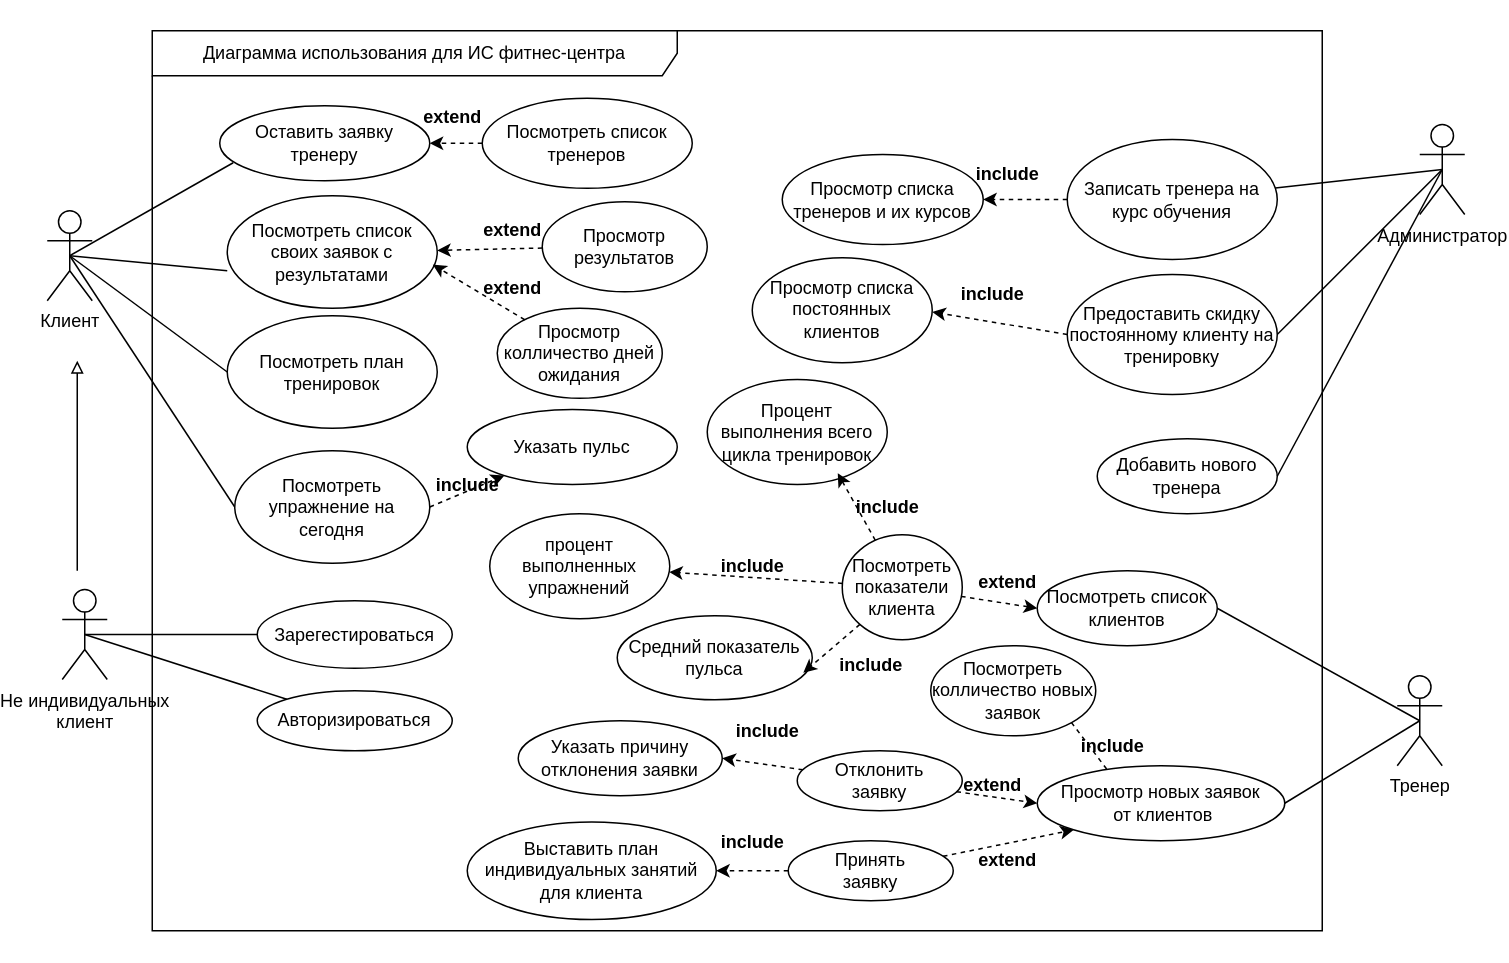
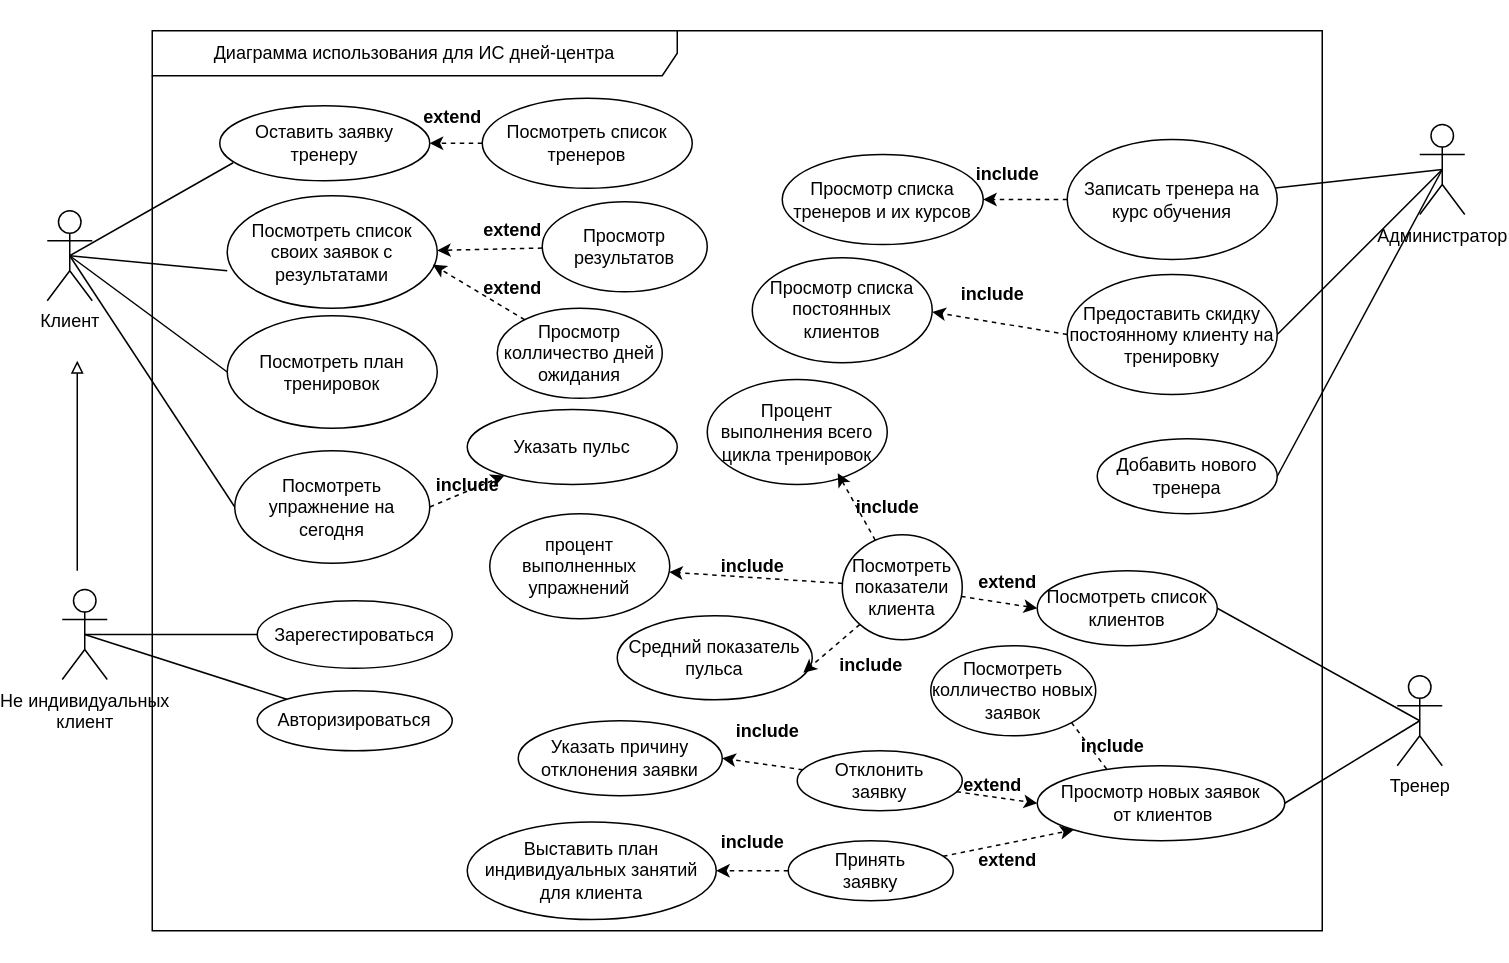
  <mxCell id="0" />
  <mxCell id="1" parent="0" />
  <mxCell id="2" value="Добавить нового тренера" style="ellipse;whiteSpace=wrap;html=1;" vertex="1" parent="1"><mxGeometry x="720" y="292" width="120" height="50" as="geometry" /></mxCell>
  <mxCell id="3" style="rounded=0;orthogonalLoop=1;jettySize=auto;html=1;exitX=0.5;exitY=0.5;exitDx=0;exitDy=0;exitPerimeter=0;endArrow=none;endFill=0;" edge="1" parent="1" source="4" target="6"><mxGeometry relative="1" as="geometry" /></mxCell>
  <mxCell id="4" value="Администратор" style="shape=umlActor;verticalLabelPosition=bottom;verticalAlign=top;html=1;outlineConnect=0;" vertex="1" parent="1"><mxGeometry x="935" y="82.5" width="30" height="60" as="geometry" /></mxCell>
  <mxCell id="5" style="rounded=0;orthogonalLoop=1;jettySize=auto;html=1;exitX=0;exitY=0.5;exitDx=0;exitDy=0;entryX=1;entryY=0.5;entryDx=0;entryDy=0;dashed=1;" edge="1" parent="1" source="6" target="23"><mxGeometry relative="1" as="geometry" /></mxCell>
  <mxCell id="6" value="Записать тренера на курс обучения" style="ellipse;whiteSpace=wrap;html=1;" vertex="1" parent="1"><mxGeometry x="700" y="92.5" width="140" height="80" as="geometry" /></mxCell>
  <mxCell id="7" style="rounded=0;orthogonalLoop=1;jettySize=auto;html=1;exitX=0;exitY=0.5;exitDx=0;exitDy=0;entryX=1;entryY=0.5;entryDx=0;entryDy=0;startArrow=none;startFill=0;dashed=1;" edge="1" parent="1" source="8"><mxGeometry relative="1" as="geometry"><mxPoint x="610" y="207.5" as="targetPoint" /></mxGeometry></mxCell>
  <mxCell id="8" value="Предоставить скидку постоянному клиенту на тренировку" style="ellipse;whiteSpace=wrap;html=1;" vertex="1" parent="1"><mxGeometry x="700" y="182.5" width="140" height="80" as="geometry" /></mxCell>
  <mxCell id="9" style="rounded=0;orthogonalLoop=1;jettySize=auto;html=1;exitX=0.5;exitY=0.5;exitDx=0;exitDy=0;exitPerimeter=0;entryX=0;entryY=0.5;entryDx=0;entryDy=0;endArrow=none;endFill=0;" edge="1" parent="1" source="11" target="20"><mxGeometry relative="1" as="geometry" /></mxCell>
  <mxCell id="10" style="rounded=0;orthogonalLoop=1;jettySize=auto;html=1;exitX=0.5;exitY=0.5;exitDx=0;exitDy=0;exitPerimeter=0;entryX=0;entryY=0.5;entryDx=0;entryDy=0;endArrow=none;endFill=0;" edge="1" parent="1" source="11" target="22"><mxGeometry relative="1" as="geometry" /></mxCell>
  <mxCell id="11" value="Клиент" style="shape=umlActor;verticalLabelPosition=bottom;verticalAlign=top;html=1;outlineConnect=0;" vertex="1" parent="1"><mxGeometry x="20" y="140" width="30" height="60" as="geometry" /></mxCell>
  <mxCell id="12" value="Оставить заявку тренеру" style="ellipse;whiteSpace=wrap;html=1;" vertex="1" parent="1"><mxGeometry x="135" y="70" width="140" height="50" as="geometry" /></mxCell>
  <mxCell id="13" style="rounded=0;orthogonalLoop=1;jettySize=auto;html=1;exitX=0;exitY=0.5;exitDx=0;exitDy=0;entryX=1;entryY=0.5;entryDx=0;entryDy=0;dashed=1;" edge="1" parent="1" source="14" target="12"><mxGeometry relative="1" as="geometry" /></mxCell>
  <mxCell id="14" value="Посмотреть список тренеров" style="ellipse;whiteSpace=wrap;html=1;" vertex="1" parent="1"><mxGeometry x="310" y="65" width="140" height="60" as="geometry" /></mxCell>
  <mxCell id="15" style="rounded=0;orthogonalLoop=1;jettySize=auto;html=1;exitX=0.5;exitY=0.5;exitDx=0;exitDy=0;exitPerimeter=0;entryX=0;entryY=0.5;entryDx=0;entryDy=0;endArrow=none;endFill=0;" edge="1" parent="1" source="18" target="36"><mxGeometry relative="1" as="geometry" /></mxCell>
  <mxCell id="16" style="rounded=0;orthogonalLoop=1;jettySize=auto;html=1;exitX=0.5;exitY=0.5;exitDx=0;exitDy=0;exitPerimeter=0;endArrow=none;endFill=0;" edge="1" parent="1" source="18" target="37"><mxGeometry relative="1" as="geometry" /></mxCell>
  <mxCell id="17" style="rounded=0;orthogonalLoop=1;jettySize=auto;html=1;endArrow=block;endFill=0;" edge="1" parent="1"><mxGeometry relative="1" as="geometry"><mxPoint x="40" y="240" as="targetPoint" /><mxPoint x="40" y="380" as="sourcePoint" /></mxGeometry></mxCell>
  <mxCell id="18" value="Не индивидуальных &lt;br&gt;клиент" style="shape=umlActor;verticalLabelPosition=bottom;verticalAlign=top;html=1;outlineConnect=0;" vertex="1" parent="1"><mxGeometry x="30" y="392.5" width="30" height="60" as="geometry" /></mxCell>
  <mxCell id="19" value="Посмотреть список своих заявок с результатами" style="ellipse;whiteSpace=wrap;html=1;" vertex="1" parent="1"><mxGeometry x="140" y="130" width="140" height="75" as="geometry" /></mxCell>
  <mxCell id="20" value="Посмотреть план тренировок" style="ellipse;whiteSpace=wrap;html=1;" vertex="1" parent="1"><mxGeometry x="140" y="210" width="140" height="75" as="geometry" /></mxCell>
  <mxCell id="21" style="rounded=0;orthogonalLoop=1;jettySize=auto;html=1;exitX=1;exitY=0.5;exitDx=0;exitDy=0;dashed=1;" edge="1" parent="1" source="22" target="25"><mxGeometry relative="1" as="geometry" /></mxCell>
  <mxCell id="22" value="Посмотреть упражнение на сегодня" style="ellipse;whiteSpace=wrap;html=1;" vertex="1" parent="1"><mxGeometry x="145" y="300" width="130" height="75" as="geometry" /></mxCell>
  <mxCell id="23" value="Просмотр списка тренеров и их курсов" style="ellipse;whiteSpace=wrap;html=1;" vertex="1" parent="1"><mxGeometry x="510" y="102.5" width="134" height="60" as="geometry" /></mxCell>
  <mxCell id="24" value="Просмотр списка постоянных клиентов" style="ellipse;whiteSpace=wrap;html=1;" vertex="1" parent="1"><mxGeometry x="490" y="171.29" width="120" height="70" as="geometry" /></mxCell>
  <mxCell id="25" value="Указать пульс" style="ellipse;whiteSpace=wrap;html=1;" vertex="1" parent="1"><mxGeometry x="300" y="272.5" width="140" height="50" as="geometry" /></mxCell>
  <mxCell id="26" value="include" style="text;align=center;fontStyle=1;verticalAlign=middle;spacingLeft=3;spacingRight=3;strokeColor=none;rotatable=0;points=[[0,0.5],[1,0.5]];portConstraint=eastwest;html=1;" vertex="1" parent="1"><mxGeometry x="260" y="310" width="80" height="26" as="geometry" /></mxCell>
  <mxCell id="27" value="extend" style="text;align=center;fontStyle=1;verticalAlign=middle;spacingLeft=3;spacingRight=3;strokeColor=none;rotatable=0;points=[[0,0.5],[1,0.5]];portConstraint=eastwest;html=1;" vertex="1" parent="1"><mxGeometry x="250" y="65" width="80" height="26" as="geometry" /></mxCell>
  <mxCell id="28" style="rounded=0;orthogonalLoop=1;jettySize=auto;html=1;dashed=1;" edge="1" parent="1" source="29" target="19"><mxGeometry relative="1" as="geometry" /></mxCell>
  <mxCell id="29" value="Просмотр результатов" style="ellipse;whiteSpace=wrap;html=1;" vertex="1" parent="1"><mxGeometry x="350" y="134" width="110" height="60" as="geometry" /></mxCell>
  <mxCell id="30" value="Просмотр колличество дней ожидания" style="ellipse;whiteSpace=wrap;html=1;" vertex="1" parent="1"><mxGeometry x="320" y="205" width="110" height="60" as="geometry" /></mxCell>
  <mxCell id="31" style="rounded=0;orthogonalLoop=1;jettySize=auto;html=1;entryX=0.979;entryY=0.613;entryDx=0;entryDy=0;entryPerimeter=0;dashed=1;" edge="1" parent="1" source="30" target="19"><mxGeometry relative="1" as="geometry" /></mxCell>
  <mxCell id="32" value="extend" style="text;align=center;fontStyle=1;verticalAlign=middle;spacingLeft=3;spacingRight=3;strokeColor=none;rotatable=0;points=[[0,0.5],[1,0.5]];portConstraint=eastwest;html=1;" vertex="1" parent="1"><mxGeometry x="290" y="140" width="80" height="26" as="geometry" /></mxCell>
  <mxCell id="33" value="extend" style="text;align=center;fontStyle=1;verticalAlign=middle;spacingLeft=3;spacingRight=3;strokeColor=none;rotatable=0;points=[[0,0.5],[1,0.5]];portConstraint=eastwest;html=1;" vertex="1" parent="1"><mxGeometry x="290" y="179" width="80" height="26" as="geometry" /></mxCell>
  <mxCell id="34" value="include" style="text;align=center;fontStyle=1;verticalAlign=middle;spacingLeft=3;spacingRight=3;strokeColor=none;rotatable=0;points=[[0,0.5],[1,0.5]];portConstraint=eastwest;html=1;" vertex="1" parent="1"><mxGeometry x="610" y="182.5" width="80" height="26" as="geometry" /></mxCell>
  <mxCell id="35" value="include" style="text;align=center;fontStyle=1;verticalAlign=middle;spacingLeft=3;spacingRight=3;strokeColor=none;rotatable=0;points=[[0,0.5],[1,0.5]];portConstraint=eastwest;html=1;" vertex="1" parent="1"><mxGeometry x="620" y="102.5" width="80" height="26" as="geometry" /></mxCell>
  <mxCell id="36" value="Зарегестироваться" style="ellipse;whiteSpace=wrap;html=1;" vertex="1" parent="1"><mxGeometry x="160" y="400" width="130" height="45" as="geometry" /></mxCell>
  <mxCell id="37" value="Авторизироваться" style="ellipse;whiteSpace=wrap;html=1;" vertex="1" parent="1"><mxGeometry x="160" y="460" width="130" height="40" as="geometry" /></mxCell>
  <mxCell id="38" style="rounded=0;orthogonalLoop=1;jettySize=auto;html=1;exitX=0.5;exitY=0.5;exitDx=0;exitDy=0;exitPerimeter=0;entryX=0.064;entryY=0.76;entryDx=0;entryDy=0;entryPerimeter=0;endArrow=none;endFill=0;" edge="1" parent="1" source="11" target="12"><mxGeometry relative="1" as="geometry" /></mxCell>
  <mxCell id="39" style="rounded=0;orthogonalLoop=1;jettySize=auto;html=1;exitX=0.5;exitY=0.5;exitDx=0;exitDy=0;exitPerimeter=0;entryX=0;entryY=0.667;entryDx=0;entryDy=0;entryPerimeter=0;endArrow=none;endFill=0;" edge="1" parent="1" source="11" target="19"><mxGeometry relative="1" as="geometry" /></mxCell>
  <mxCell id="40" style="rounded=0;orthogonalLoop=1;jettySize=auto;html=1;exitX=0.5;exitY=0.5;exitDx=0;exitDy=0;exitPerimeter=0;entryX=1;entryY=0.5;entryDx=0;entryDy=0;endArrow=none;endFill=0;" edge="1" parent="1" source="4" target="2"><mxGeometry relative="1" as="geometry" /></mxCell>
  <mxCell id="41" style="rounded=0;orthogonalLoop=1;jettySize=auto;html=1;exitX=0.5;exitY=0.5;exitDx=0;exitDy=0;exitPerimeter=0;entryX=1;entryY=0.5;entryDx=0;entryDy=0;endArrow=none;endFill=0;" edge="1" parent="1" source="4" target="8"><mxGeometry relative="1" as="geometry" /></mxCell>
  <mxCell id="42" style="rounded=0;orthogonalLoop=1;jettySize=auto;html=1;exitX=0;exitY=0.5;exitDx=0;exitDy=0;dashed=1;startArrow=classic;startFill=1;endArrow=none;endFill=0;" edge="1" parent="1" source="43" target="53"><mxGeometry relative="1" as="geometry" /></mxCell>
  <mxCell id="43" value="Посмотреть список клиентов" style="ellipse;whiteSpace=wrap;html=1;" vertex="1" parent="1"><mxGeometry x="680" y="380" width="120" height="50" as="geometry" /></mxCell>
  <mxCell id="44" value="Тренер" style="shape=umlActor;verticalLabelPosition=bottom;verticalAlign=top;html=1;outlineConnect=0;" vertex="1" parent="1"><mxGeometry x="920" y="450" width="30" height="60" as="geometry" /></mxCell>
  <mxCell id="45" style="rounded=0;orthogonalLoop=1;jettySize=auto;html=1;exitX=0.5;exitY=1;exitDx=0;exitDy=0;entryX=0.5;entryY=0;entryDx=0;entryDy=0;dashed=1;" edge="1" parent="1" source="46" target="71"><mxGeometry relative="1" as="geometry" /></mxCell>
  <mxCell id="46" value="Просмотр новых заявок&lt;div&gt;&amp;nbsp;от клиентов&lt;/div&gt;" style="ellipse;whiteSpace=wrap;html=1;" vertex="1" parent="1"><mxGeometry x="680" y="510" width="165" height="50" as="geometry" /></mxCell>
  <mxCell id="47" style="rounded=0;orthogonalLoop=1;jettySize=auto;html=1;exitX=0.5;exitY=0.5;exitDx=0;exitDy=0;exitPerimeter=0;entryX=1;entryY=0.5;entryDx=0;entryDy=0;endArrow=none;endFill=0;" edge="1" parent="1" source="44" target="43"><mxGeometry relative="1" as="geometry" /></mxCell>
  <mxCell id="48" style="rounded=0;orthogonalLoop=1;jettySize=auto;html=1;exitX=0.5;exitY=0.5;exitDx=0;exitDy=0;exitPerimeter=0;entryX=1;entryY=0.5;entryDx=0;entryDy=0;endArrow=none;endFill=0;" edge="1" parent="1" source="44" target="46"><mxGeometry relative="1" as="geometry" /></mxCell>
  <mxCell id="49" value="Процент выполнения всего цикла тренировок" style="ellipse;whiteSpace=wrap;html=1;" vertex="1" parent="1"><mxGeometry x="460" y="252.5" width="120" height="70" as="geometry" /></mxCell>
  <mxCell id="50" value="процент выполненных упражнений" style="ellipse;whiteSpace=wrap;html=1;" vertex="1" parent="1"><mxGeometry x="315" y="342" width="120" height="70" as="geometry" /></mxCell>
  <mxCell id="51" value="Средний показатель пульса" style="ellipse;whiteSpace=wrap;html=1;" vertex="1" parent="1"><mxGeometry x="400" y="410" width="130" height="56" as="geometry" /></mxCell>
  <mxCell id="52" style="rounded=0;orthogonalLoop=1;jettySize=auto;html=1;dashed=1;" edge="1" parent="1" source="53" target="50"><mxGeometry relative="1" as="geometry" /></mxCell>
  <mxCell id="53" value="Посмотреть показатели &lt;br&gt;клиента" style="ellipse;whiteSpace=wrap;html=1;" vertex="1" parent="1"><mxGeometry x="550" y="356" width="80" height="70" as="geometry" /></mxCell>
  <mxCell id="54" value="extend" style="text;align=center;fontStyle=1;verticalAlign=middle;spacingLeft=3;spacingRight=3;strokeColor=none;rotatable=0;points=[[0,0.5],[1,0.5]];portConstraint=eastwest;html=1;" vertex="1" parent="1"><mxGeometry x="620" y="375" width="80" height="26" as="geometry" /></mxCell>
  <mxCell id="55" value="include" style="text;align=center;fontStyle=1;verticalAlign=middle;spacingLeft=3;spacingRight=3;strokeColor=none;rotatable=0;points=[[0,0.5],[1,0.5]];portConstraint=eastwest;html=1;" vertex="1" parent="1"><mxGeometry x="540" y="324.5" width="80" height="26" as="geometry" /></mxCell>
  <mxCell id="56" value="include" style="text;align=center;fontStyle=1;verticalAlign=middle;spacingLeft=3;spacingRight=3;strokeColor=none;rotatable=0;points=[[0,0.5],[1,0.5]];portConstraint=eastwest;html=1;" vertex="1" parent="1"><mxGeometry x="450" y="364" width="80" height="26" as="geometry" /></mxCell>
  <mxCell id="57" value="include" style="text;align=center;fontStyle=1;verticalAlign=middle;spacingLeft=3;spacingRight=3;strokeColor=none;rotatable=0;points=[[0,0.5],[1,0.5]];portConstraint=eastwest;html=1;" vertex="1" parent="1"><mxGeometry x="529" y="430" width="80" height="26" as="geometry" /></mxCell>
  <mxCell id="58" style="rounded=0;orthogonalLoop=1;jettySize=auto;html=1;entryX=0;entryY=0.5;entryDx=0;entryDy=0;dashed=1;" edge="1" parent="1" source="60" target="46"><mxGeometry relative="1" as="geometry" /></mxCell>
  <mxCell id="59" style="rounded=0;orthogonalLoop=1;jettySize=auto;html=1;entryX=1;entryY=0.5;entryDx=0;entryDy=0;dashed=1;" edge="1" parent="1" source="60" target="64"><mxGeometry relative="1" as="geometry" /></mxCell>
  <mxCell id="60" value="Отклонить&lt;br&gt;заявку" style="ellipse;whiteSpace=wrap;html=1;" vertex="1" parent="1"><mxGeometry x="520" y="500" width="110" height="40" as="geometry" /></mxCell>
  <mxCell id="61" style="rounded=0;orthogonalLoop=1;jettySize=auto;html=1;entryX=0;entryY=1;entryDx=0;entryDy=0;dashed=1;" edge="1" parent="1" source="63" target="46"><mxGeometry relative="1" as="geometry" /></mxCell>
  <mxCell id="62" style="rounded=0;orthogonalLoop=1;jettySize=auto;html=1;exitX=0;exitY=0.5;exitDx=0;exitDy=0;dashed=1;" edge="1" parent="1" source="63" target="65"><mxGeometry relative="1" as="geometry" /></mxCell>
  <mxCell id="63" value="Принять&lt;br&gt;заявку" style="ellipse;whiteSpace=wrap;html=1;" vertex="1" parent="1"><mxGeometry x="514" y="560" width="110" height="40" as="geometry" /></mxCell>
  <mxCell id="64" value="Указать причину отклонения заявки" style="ellipse;whiteSpace=wrap;html=1;" vertex="1" parent="1"><mxGeometry x="334" y="480" width="136" height="50" as="geometry" /></mxCell>
  <mxCell id="65" value="Выставить план индивидуальных занятий для&lt;span style=&quot;background-color: initial;&quot;&gt;&amp;nbsp;клиента&lt;/span&gt;" style="ellipse;whiteSpace=wrap;html=1;" vertex="1" parent="1"><mxGeometry x="300" y="547.5" width="166" height="65" as="geometry" /></mxCell>
  <mxCell id="66" value="include" style="text;align=center;fontStyle=1;verticalAlign=middle;spacingLeft=3;spacingRight=3;strokeColor=none;rotatable=0;points=[[0,0.5],[1,0.5]];portConstraint=eastwest;html=1;" vertex="1" parent="1"><mxGeometry x="460" y="474" width="80" height="26" as="geometry" /></mxCell>
  <mxCell id="67" value="include" style="text;align=center;fontStyle=1;verticalAlign=middle;spacingLeft=3;spacingRight=3;strokeColor=none;rotatable=0;points=[[0,0.5],[1,0.5]];portConstraint=eastwest;html=1;" vertex="1" parent="1"><mxGeometry x="450" y="547.5" width="80" height="26" as="geometry" /></mxCell>
  <mxCell id="68" value="extend" style="text;align=center;fontStyle=1;verticalAlign=middle;spacingLeft=3;spacingRight=3;strokeColor=none;rotatable=0;points=[[0,0.5],[1,0.5]];portConstraint=eastwest;html=1;" vertex="1" parent="1"><mxGeometry x="610" y="510" width="80" height="26" as="geometry" /></mxCell>
  <mxCell id="69" value="extend" style="text;align=center;fontStyle=1;verticalAlign=middle;spacingLeft=3;spacingRight=3;strokeColor=none;rotatable=0;points=[[0,0.5],[1,0.5]];portConstraint=eastwest;html=1;" vertex="1" parent="1"><mxGeometry x="620" y="560" width="80" height="26" as="geometry" /></mxCell>
  <mxCell id="70" style="rounded=0;orthogonalLoop=1;jettySize=auto;html=1;entryX=0.954;entryY=0.679;entryDx=0;entryDy=0;entryPerimeter=0;dashed=1;" edge="1" parent="1" source="53" target="51"><mxGeometry relative="1" as="geometry" /></mxCell>
  <mxCell id="71" value="Посмотреть колличество новых заявок" style="ellipse;whiteSpace=wrap;html=1;" vertex="1" parent="1"><mxGeometry x="609" y="430" width="110" height="60" as="geometry" /></mxCell>
  <mxCell id="72" value="include" style="text;align=center;fontStyle=1;verticalAlign=middle;spacingLeft=3;spacingRight=3;strokeColor=none;rotatable=0;points=[[0,0.5],[1,0.5]];portConstraint=eastwest;html=1;" vertex="1" parent="1"><mxGeometry x="690" y="484" width="80" height="26" as="geometry" /></mxCell>
  <mxCell id="73" style="rounded=0;orthogonalLoop=1;jettySize=auto;html=1;entryX=0.725;entryY=0.893;entryDx=0;entryDy=0;entryPerimeter=0;dashed=1;" edge="1" parent="1" source="53" target="49"><mxGeometry relative="1" as="geometry" /></mxCell>
- <mxCell id="74" value="Диаграмма использования для ИС фитнес-центра" style="shape=umlFrame;whiteSpace=wrap;html=1;pointerEvents=0;recursiveResize=0;container=1;collapsible=0;width=350;height=30;" vertex="1" parent="1"><mxGeometry x="90" y="20" width="780" height="600" as="geometry" /></mxCell>
+ <mxCell id="74" value="Диаграмма использования для ИС дней-центра" style="shape=umlFrame;whiteSpace=wrap;html=1;pointerEvents=0;recursiveResize=0;container=1;collapsible=0;width=350;height=30;" vertex="1" parent="1"><mxGeometry x="90" y="20" width="780" height="600" as="geometry" /></mxCell>
